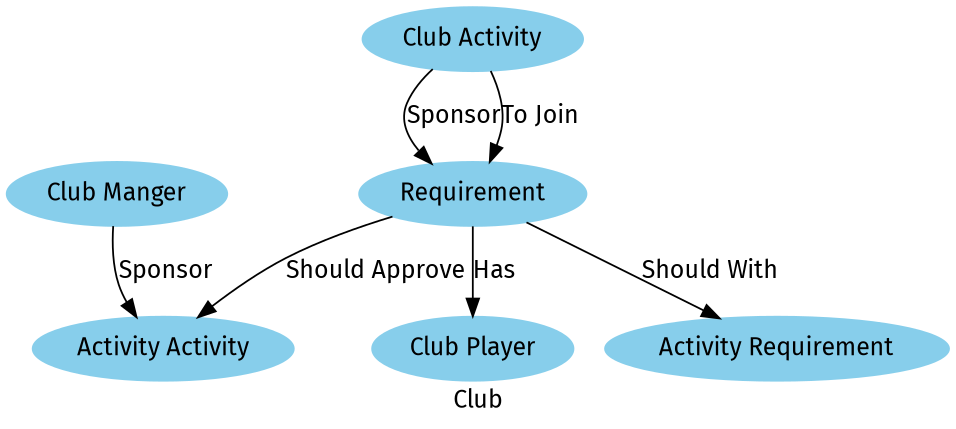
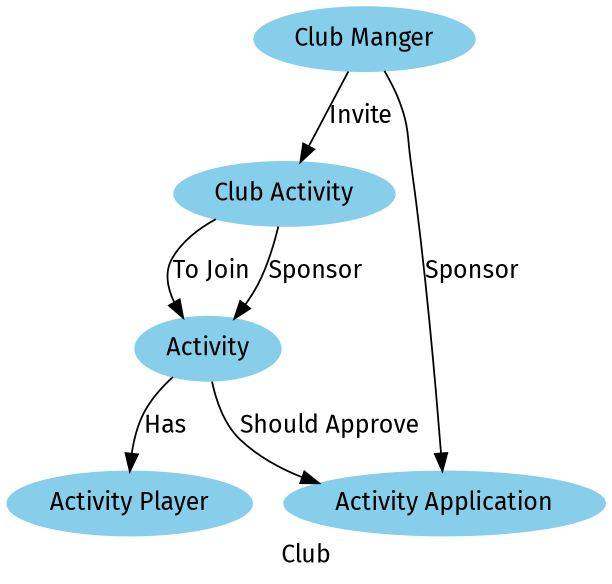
  digraph {
    fontname="Fira Sans"
    label=Club
    node [color=skyblue fontname="Fira Sans" style=filled]
    edge [fontname="Fira Sans"]
    n1 [label="Club Manger"]
    n2 [label="Club Activity"]
-   n3 [label="Activity Activity"]
-   n4 [label=Requirement]
-   n5 [label="Club Player"]
-   n6 [label="Activity Requirement"]
+   n3 [label="Activity Application"]
+   n4 [label=Activity]
+   n5 [label="Activity Player"]
+   n1 -> n2 [label=Invite]
    n1 -> n3 [label=Sponsor]
    n2 -> n4 [label=Sponsor]
    n2 -> n4 [label="To Join"]
    n4 -> n3 [label="Should Approve"]
    n4 -> n5 [label=Has]
-   n4 -> n6 [label="Should With"]
  }
